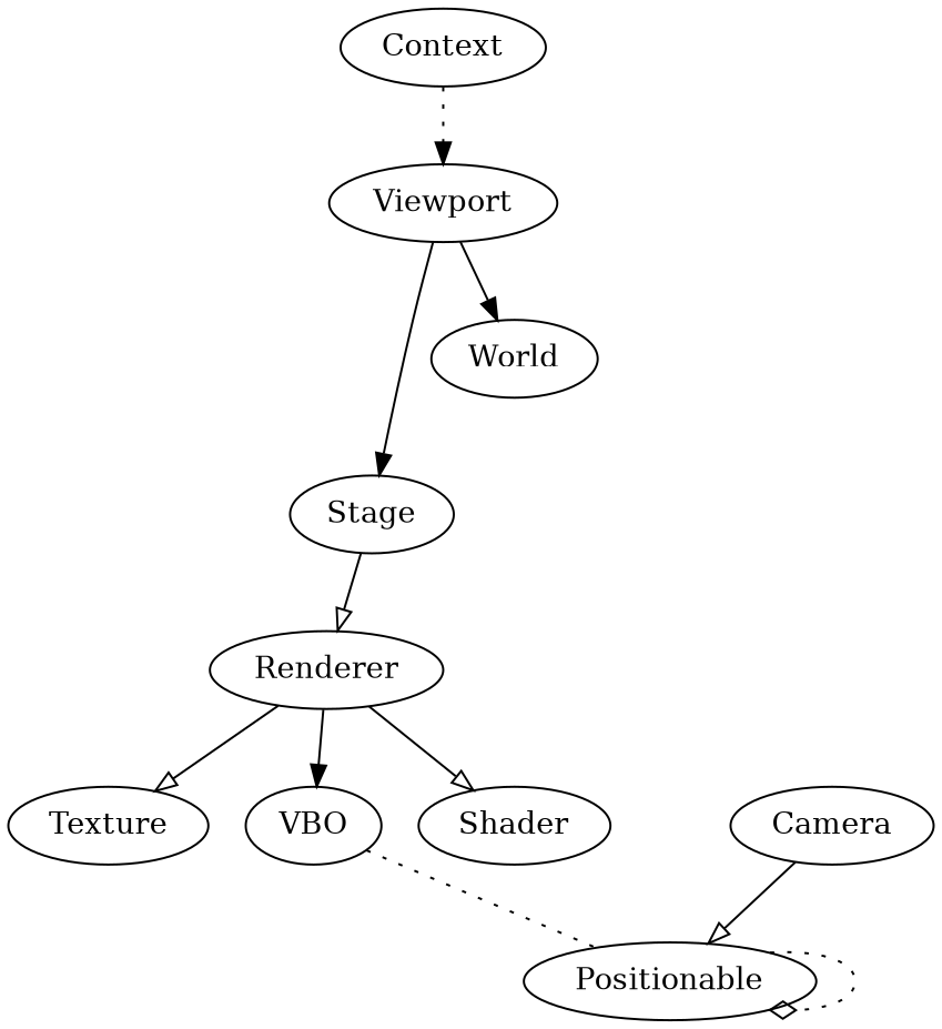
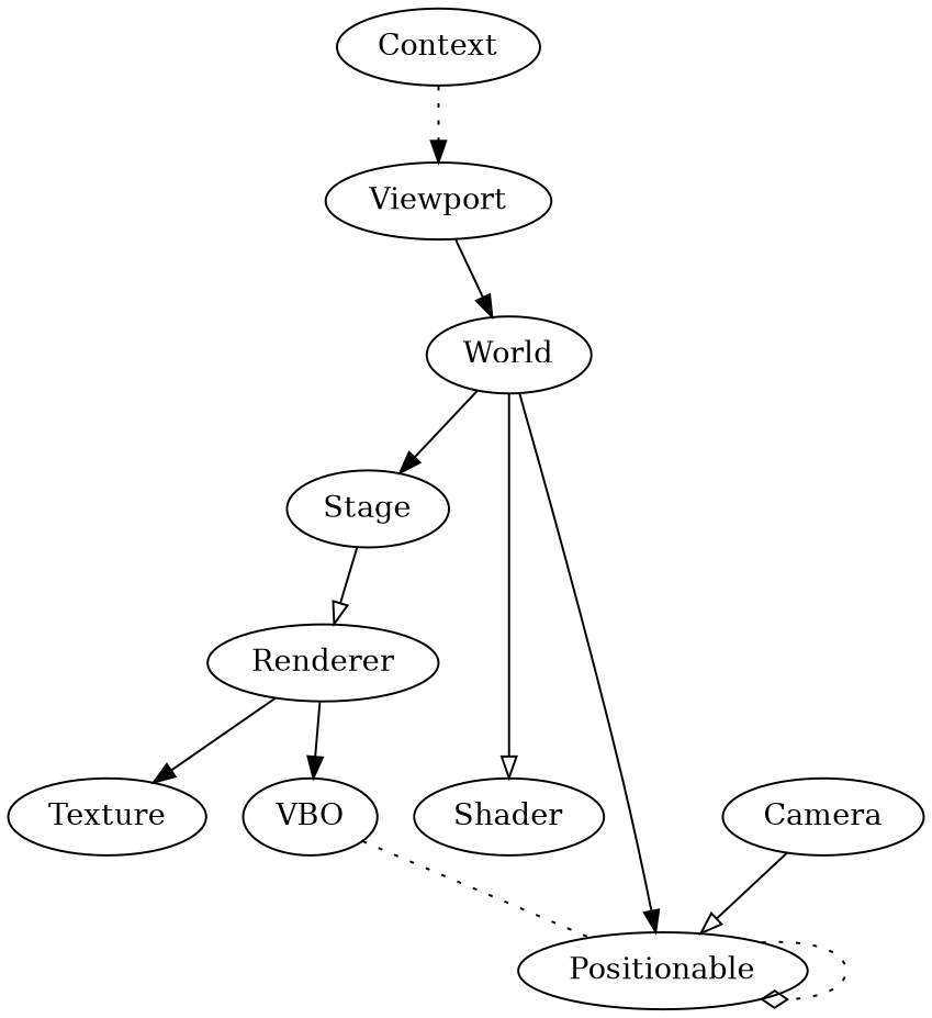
  digraph {
    edge [arrowhead=normal]
    Context
    Viewport
    Stage
    World
    Renderer
    Positionable
    Camera
    VBO
    Shader
    Texture
    Context -> Viewport [style=dotted]
-   Viewport -> Stage
+   World -> Stage
    Viewport -> World
    Stage -> Renderer [arrowhead=empty]
+   World -> Positionable
    Renderer -> VBO [arrowhead=""]
-   Renderer -> Shader [arrowhead=empty]
-   Renderer -> Texture [arrowhead=empty]
+   World -> Shader [arrowhead=empty]
+   Renderer -> Texture [arrowhead=""]
    Positionable -> Positionable [arrowhead=odiamond style=dotted]
    Camera -> Positionable [arrowhead=empty]
    VBO -> Positionable [arrowhead=none style=dotted]
  }
